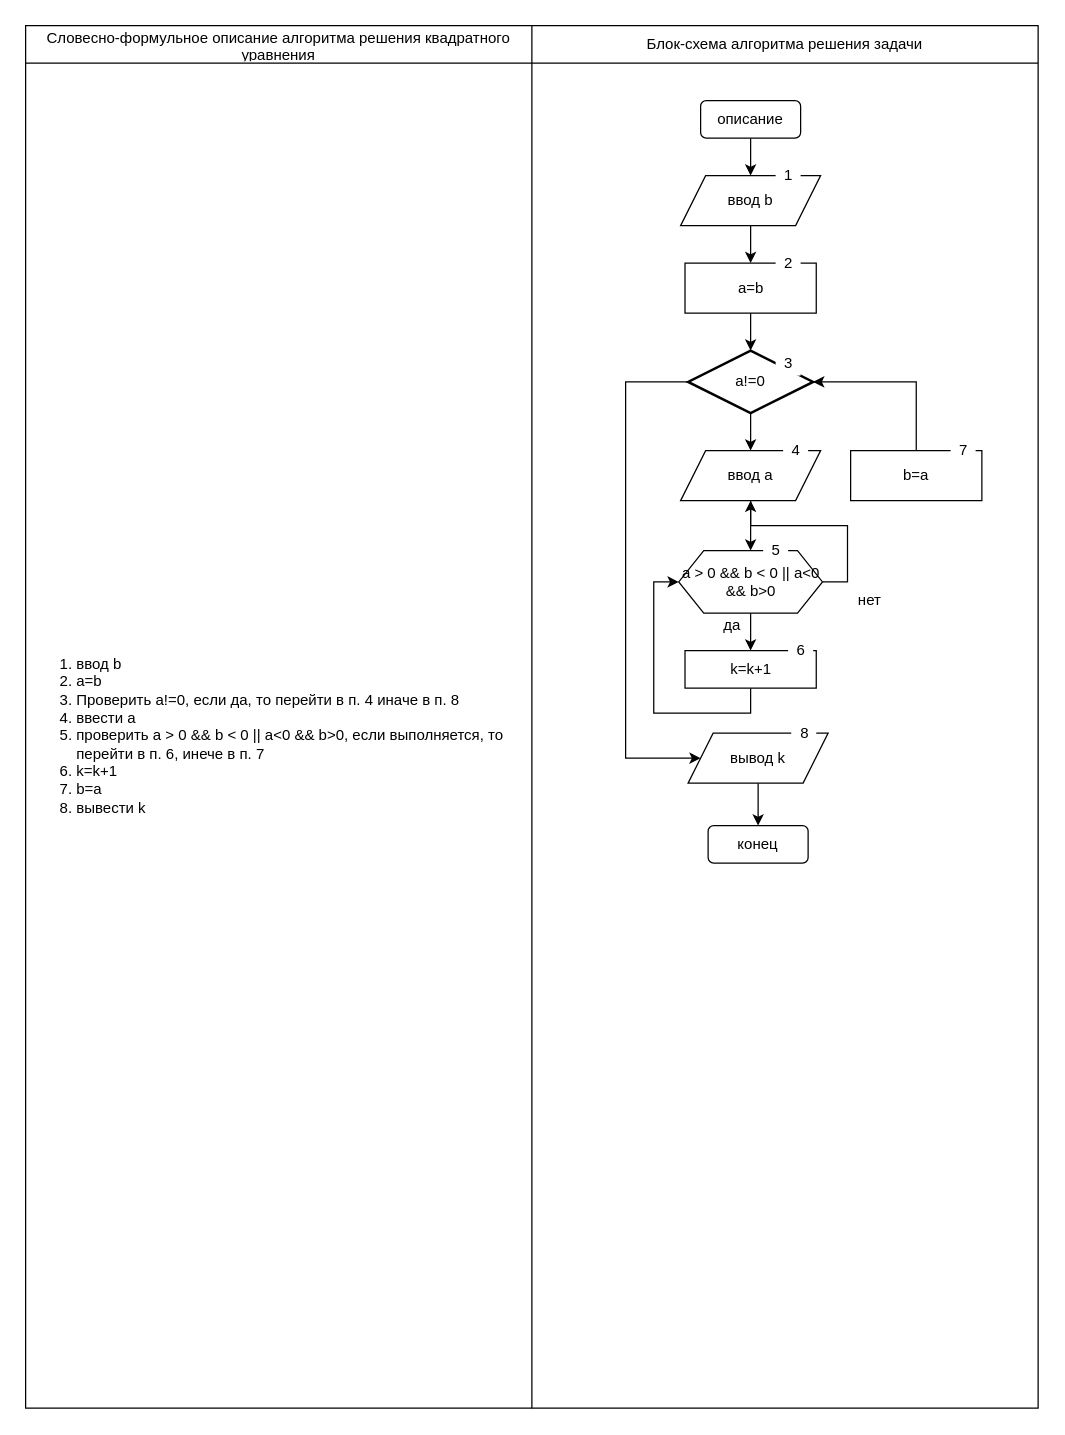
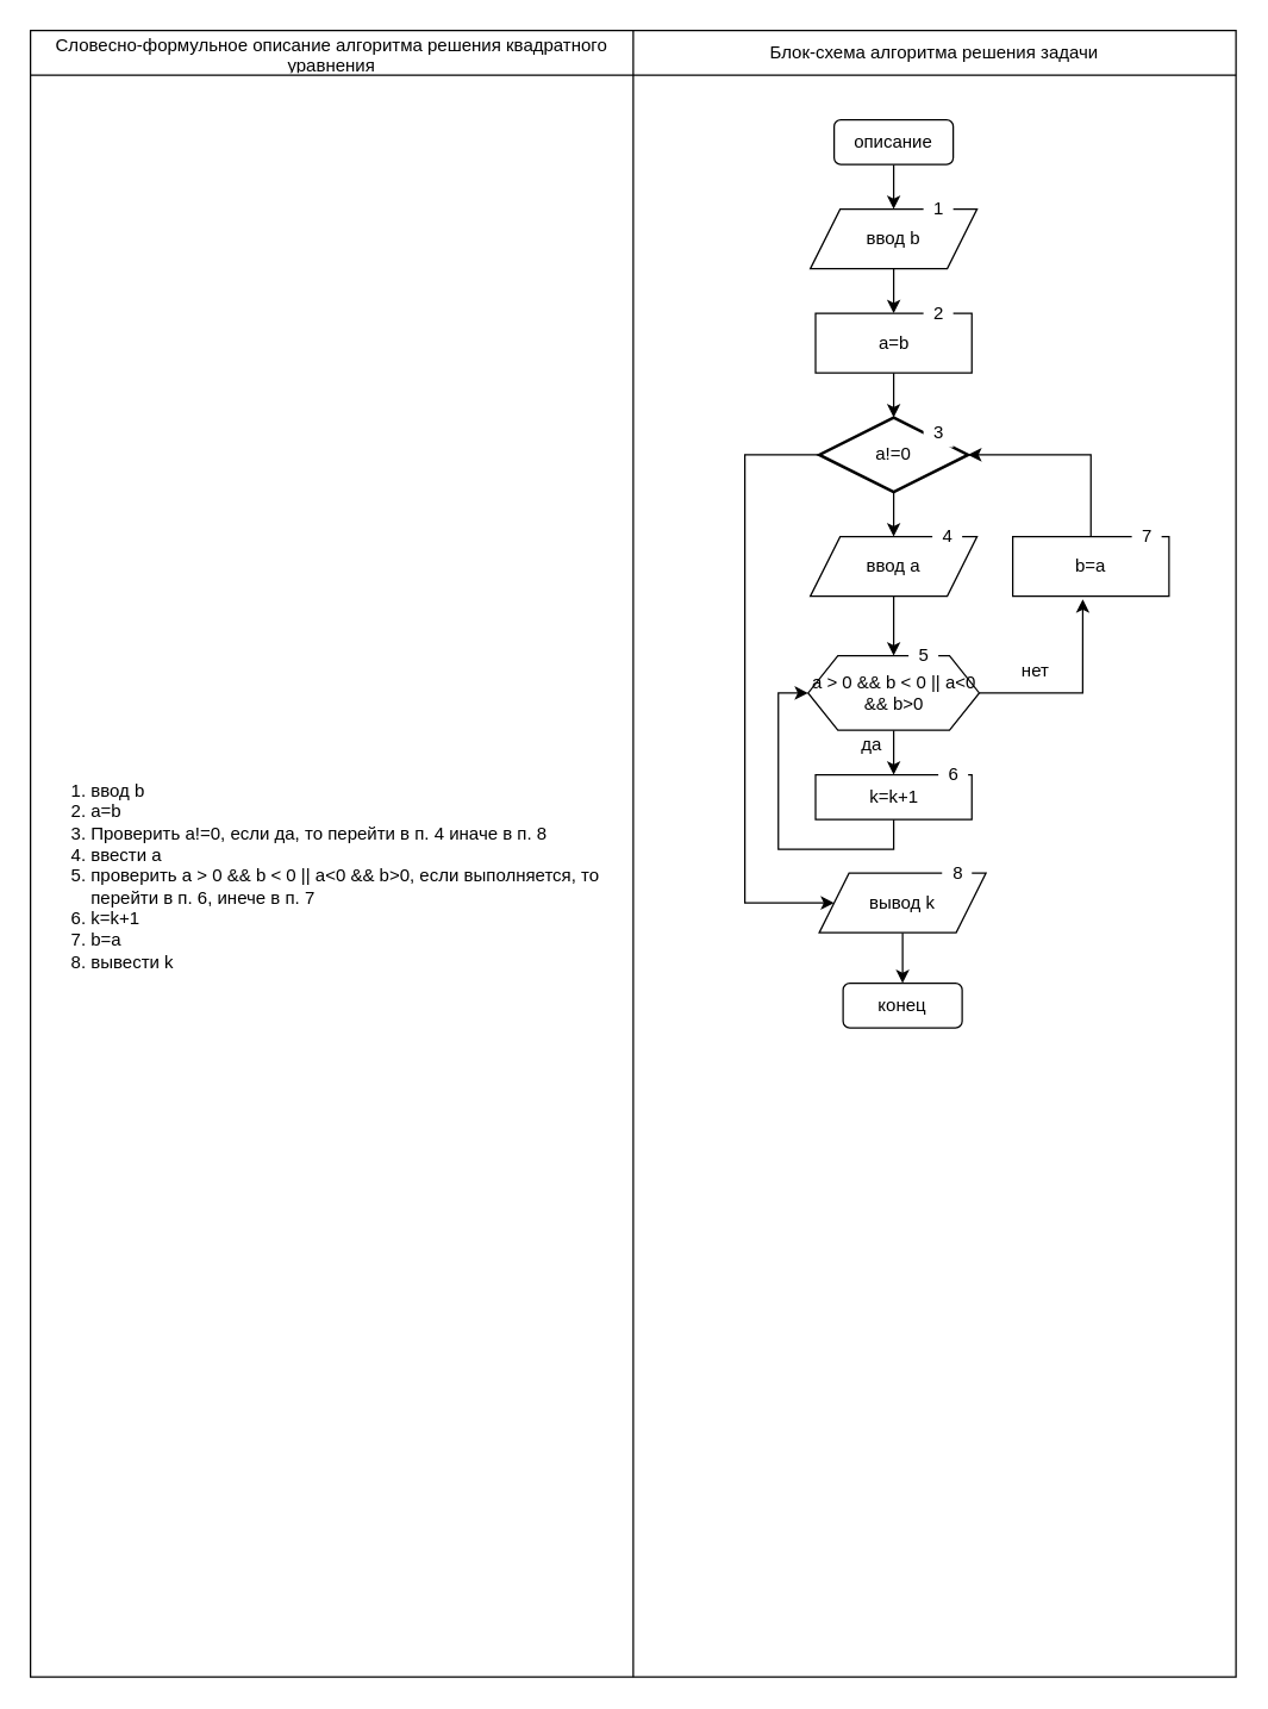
  <mxCell id="0" />
  <mxCell id="1" parent="0" />
  <mxCell id="2" value="" style="shape=table;startSize=0;container=1;collapsible=0;childLayout=tableLayout;" vertex="1" parent="1"><mxGeometry x="20" y="20" width="810" height="1106" as="geometry" /></mxCell>
  <mxCell id="3" value="" style="shape=partialRectangle;collapsible=0;dropTarget=0;pointerEvents=0;fillColor=none;top=0;left=0;bottom=0;right=0;points=[[0,0.5],[1,0.5]];portConstraint=eastwest;" vertex="1" parent="2"><mxGeometry width="810" height="30" as="geometry" /></mxCell>
  <mxCell id="4" value="Словесно-формульное описание алгоритма решения квадратного уравнения" style="shape=partialRectangle;html=1;whiteSpace=wrap;connectable=0;overflow=hidden;fillColor=none;top=0;left=0;bottom=0;right=0;pointerEvents=1;" vertex="1" parent="3"><mxGeometry width="405" height="30" as="geometry"><mxRectangle width="405" height="30" as="alternateBounds" /></mxGeometry></mxCell>
  <mxCell id="5" value="Блок-схема алгоритма решения задачи" style="shape=partialRectangle;html=1;whiteSpace=wrap;connectable=0;overflow=hidden;fillColor=none;top=0;left=0;bottom=0;right=0;pointerEvents=1;" vertex="1" parent="3"><mxGeometry x="405" width="405" height="30" as="geometry"><mxRectangle width="405" height="30" as="alternateBounds" /></mxGeometry></mxCell>
  <mxCell id="6" value="" style="shape=partialRectangle;collapsible=0;dropTarget=0;pointerEvents=0;fillColor=none;top=0;left=0;bottom=0;right=0;points=[[0,0.5],[1,0.5]];portConstraint=eastwest;" vertex="1" parent="2"><mxGeometry y="30" width="810" height="1076" as="geometry" /></mxCell>
  <mxCell id="7" value="&lt;div align=&quot;left&quot;&gt;&lt;ol&gt;&lt;li&gt;ввод b&lt;/li&gt;&lt;li&gt;a=b&lt;/li&gt;&lt;li&gt;Проверить a!=0, если да, то перейти в п. 4 иначе в п. 8&lt;/li&gt;&lt;li&gt;ввести а&lt;/li&gt;&lt;li&gt;проверить a &amp;gt; 0 &amp;amp;&amp;amp; b &amp;lt; 0 || a&amp;lt;0 &amp;amp;&amp;amp; b&amp;gt;0, если выполняется, то перейти в п. 6, инече в п. 7&lt;/li&gt;&lt;li&gt;k=k+1&lt;/li&gt;&lt;li&gt;b=a&lt;/li&gt;&lt;li&gt;вывести k&lt;br&gt;&lt;/li&gt;&lt;/ol&gt;&lt;/div&gt;" style="shape=partialRectangle;html=1;whiteSpace=wrap;connectable=0;overflow=hidden;fillColor=none;top=0;left=0;bottom=0;right=0;pointerEvents=1;" vertex="1" parent="6"><mxGeometry width="405" height="1076" as="geometry"><mxRectangle width="405" height="1076" as="alternateBounds" /></mxGeometry></mxCell>
  <mxCell id="8" value="" style="shape=partialRectangle;html=1;whiteSpace=wrap;connectable=0;overflow=hidden;fillColor=none;top=0;left=0;bottom=0;right=0;pointerEvents=1;" vertex="1" parent="6"><mxGeometry x="405" width="405" height="1076" as="geometry"><mxRectangle width="405" height="1076" as="alternateBounds" /></mxGeometry></mxCell>
  <mxCell id="9" style="edgeStyle=orthogonalEdgeStyle;rounded=0;orthogonalLoop=1;jettySize=auto;html=1;exitX=0.5;exitY=1;exitDx=0;exitDy=0;" edge="1" parent="1" source="10"><mxGeometry relative="1" as="geometry"><mxPoint x="600" y="140" as="targetPoint" /></mxGeometry></mxCell>
  <mxCell id="10" value="описание" style="rounded=1;whiteSpace=wrap;html=1;" vertex="1" parent="1"><mxGeometry x="560" y="80" width="80" height="30" as="geometry" /></mxCell>
  <mxCell id="11" style="edgeStyle=orthogonalEdgeStyle;rounded=0;orthogonalLoop=1;jettySize=auto;html=1;exitX=0.5;exitY=1;exitDx=0;exitDy=0;" edge="1" parent="1" source="12"><mxGeometry relative="1" as="geometry"><mxPoint x="600" y="210" as="targetPoint" /></mxGeometry></mxCell>
  <mxCell id="12" value="ввод b" style="shape=parallelogram;perimeter=parallelogramPerimeter;whiteSpace=wrap;html=1;fixedSize=1;" vertex="1" parent="1"><mxGeometry x="544" y="140" width="112" height="40" as="geometry" /></mxCell>
  <mxCell id="13" style="edgeStyle=orthogonalEdgeStyle;rounded=0;orthogonalLoop=1;jettySize=auto;html=1;exitX=0.5;exitY=1;exitDx=0;exitDy=0;" edge="1" parent="1" source="14"><mxGeometry relative="1" as="geometry"><mxPoint x="600" y="280" as="targetPoint" /></mxGeometry></mxCell>
  <mxCell id="14" value="a=b" style="rounded=0;whiteSpace=wrap;html=1;" vertex="1" parent="1"><mxGeometry x="547.5" y="210" width="105" height="40" as="geometry" /></mxCell>
  <mxCell id="15" style="edgeStyle=orthogonalEdgeStyle;rounded=0;orthogonalLoop=1;jettySize=auto;html=1;exitX=0.5;exitY=1;exitDx=0;exitDy=0;exitPerimeter=0;" edge="1" parent="1" source="17"><mxGeometry relative="1" as="geometry"><mxPoint x="600" y="360" as="targetPoint" /></mxGeometry></mxCell>
  <mxCell id="16" style="edgeStyle=orthogonalEdgeStyle;rounded=0;orthogonalLoop=1;jettySize=auto;html=1;exitX=0;exitY=0.5;exitDx=0;exitDy=0;exitPerimeter=0;entryX=0;entryY=0.5;entryDx=0;entryDy=0;" edge="1" parent="1" source="17" target="30"><mxGeometry relative="1" as="geometry"><Array as="points"><mxPoint x="500" y="305" /><mxPoint x="500" y="606" /></Array></mxGeometry></mxCell>
  <mxCell id="17" value="a!=0" style="strokeWidth=2;html=1;shape=mxgraph.flowchart.decision;whiteSpace=wrap;fontFamily=Helvetica;" vertex="1" parent="1"><mxGeometry x="550" y="280" width="100" height="50" as="geometry" /></mxCell>
  <mxCell id="18" style="edgeStyle=orthogonalEdgeStyle;rounded=0;orthogonalLoop=1;jettySize=auto;html=1;exitX=0.5;exitY=1;exitDx=0;exitDy=0;" edge="1" parent="1" source="19"><mxGeometry relative="1" as="geometry"><mxPoint x="600" y="440" as="targetPoint" /></mxGeometry></mxCell>
  <mxCell id="19" value="ввод a" style="shape=parallelogram;perimeter=parallelogramPerimeter;whiteSpace=wrap;html=1;fixedSize=1;" vertex="1" parent="1"><mxGeometry x="544" y="360" width="112" height="40" as="geometry" /></mxCell>
  <mxCell id="20" style="edgeStyle=orthogonalEdgeStyle;rounded=0;orthogonalLoop=1;jettySize=auto;html=1;exitX=0.5;exitY=1;exitDx=0;exitDy=0;" edge="1" parent="1" source="22"><mxGeometry relative="1" as="geometry"><mxPoint x="600" y="520" as="targetPoint" /></mxGeometry></mxCell>
- <mxCell id="21" style="edgeStyle=orthogonalEdgeStyle;rounded=0;orthogonalLoop=1;jettySize=auto;html=1;exitX=1;exitY=0.5;exitDx=0;exitDy=0;" edge="1" parent="1" source="22" target="19"><mxGeometry relative="1" as="geometry" /></mxCell>
+ <mxCell id="21" style="edgeStyle=orthogonalEdgeStyle;rounded=0;orthogonalLoop=1;jettySize=auto;html=1;exitX=1;exitY=0.5;exitDx=0;exitDy=0;entryX=0.448;entryY=1.05;entryDx=0;entryDy=0;entryPerimeter=0;" edge="1" parent="1" source="22" target="28"><mxGeometry relative="1" as="geometry" /></mxCell>
  <mxCell id="22" value="a &amp;gt; 0 &amp;amp;&amp;amp; b &amp;lt; 0 || a&amp;lt;0 &amp;amp;&amp;amp; b&amp;gt;0" style="shape=hexagon;perimeter=hexagonPerimeter2;whiteSpace=wrap;html=1;fixedSize=1;" vertex="1" parent="1"><mxGeometry x="542.5" y="440" width="115" height="50" as="geometry" /></mxCell>
  <mxCell id="23" value="да" style="text;html=1;align=center;verticalAlign=middle;resizable=0;points=[];autosize=1;strokeColor=none;fillColor=none;" vertex="1" parent="1"><mxGeometry x="570" y="490" width="30" height="20" as="geometry" /></mxCell>
- <mxCell id="24" value="нет" style="text;html=1;align=center;verticalAlign=middle;resizable=0;points=[];autosize=1;strokeColor=none;fillColor=none;" vertex="1" parent="1"><mxGeometry x="680" y="470" width="30" height="20" as="geometry" /></mxCell>
+ <mxCell id="24" value="нет" style="text;html=1;align=center;verticalAlign=middle;resizable=0;points=[];autosize=1;strokeColor=none;fillColor=none;" vertex="1" parent="1"><mxGeometry x="680" y="440" width="30" height="20" as="geometry" /></mxCell>
  <mxCell id="25" style="edgeStyle=orthogonalEdgeStyle;rounded=0;orthogonalLoop=1;jettySize=auto;html=1;exitX=0.5;exitY=1;exitDx=0;exitDy=0;entryX=0;entryY=0.5;entryDx=0;entryDy=0;" edge="1" parent="1" source="26" target="22"><mxGeometry relative="1" as="geometry" /></mxCell>
  <mxCell id="26" value="k=k+1" style="rounded=0;whiteSpace=wrap;html=1;" vertex="1" parent="1"><mxGeometry x="547.5" y="520" width="105" height="30" as="geometry" /></mxCell>
  <mxCell id="27" style="edgeStyle=orthogonalEdgeStyle;rounded=0;orthogonalLoop=1;jettySize=auto;html=1;exitX=0.5;exitY=0;exitDx=0;exitDy=0;entryX=1;entryY=0.5;entryDx=0;entryDy=0;entryPerimeter=0;" edge="1" parent="1" source="28" target="17"><mxGeometry relative="1" as="geometry" /></mxCell>
  <mxCell id="28" value="b=a" style="rounded=0;whiteSpace=wrap;html=1;" vertex="1" parent="1"><mxGeometry x="680" y="360" width="105" height="40" as="geometry" /></mxCell>
  <mxCell id="29" style="edgeStyle=orthogonalEdgeStyle;rounded=0;orthogonalLoop=1;jettySize=auto;html=1;exitX=0.5;exitY=1;exitDx=0;exitDy=0;" edge="1" parent="1" source="30"><mxGeometry relative="1" as="geometry"><mxPoint x="606" y="660" as="targetPoint" /></mxGeometry></mxCell>
  <mxCell id="30" value="вывод k" style="shape=parallelogram;perimeter=parallelogramPerimeter;whiteSpace=wrap;html=1;fixedSize=1;" vertex="1" parent="1"><mxGeometry x="550" y="586" width="112" height="40" as="geometry" /></mxCell>
  <mxCell id="31" value="конец" style="rounded=1;whiteSpace=wrap;html=1;" vertex="1" parent="1"><mxGeometry x="566" y="660" width="80" height="30" as="geometry" /></mxCell>
  <mxCell id="32" value="1" style="text;html=1;align=center;verticalAlign=middle;resizable=0;points=[];autosize=1;strokeColor=none;fillColor=#FFFFFF;" vertex="1" parent="1"><mxGeometry x="620" y="130" width="20" height="20" as="geometry" /></mxCell>
  <mxCell id="33" value="2" style="text;html=1;align=center;verticalAlign=middle;resizable=0;points=[];autosize=1;strokeColor=none;fillColor=#FFFFFF;" vertex="1" parent="1"><mxGeometry x="620" y="200" width="20" height="20" as="geometry" /></mxCell>
  <mxCell id="34" value="3" style="text;html=1;align=center;verticalAlign=middle;resizable=0;points=[];autosize=1;strokeColor=none;fillColor=#FFFFFF;" vertex="1" parent="1"><mxGeometry x="620" y="280" width="20" height="20" as="geometry" /></mxCell>
  <mxCell id="35" value="4" style="text;html=1;align=center;verticalAlign=middle;resizable=0;points=[];autosize=1;strokeColor=none;fillColor=#FFFFFF;" vertex="1" parent="1"><mxGeometry x="626" y="350" width="20" height="20" as="geometry" /></mxCell>
  <mxCell id="36" value="7" style="text;html=1;align=center;verticalAlign=middle;resizable=0;points=[];autosize=1;strokeColor=none;fillColor=#FFFFFF;" vertex="1" parent="1"><mxGeometry x="760" y="350" width="20" height="20" as="geometry" /></mxCell>
  <mxCell id="37" value="5" style="text;html=1;align=center;verticalAlign=middle;resizable=0;points=[];autosize=1;strokeColor=none;fillColor=#FFFFFF;" vertex="1" parent="1"><mxGeometry x="610" y="430" width="20" height="20" as="geometry" /></mxCell>
  <mxCell id="38" value="6" style="text;html=1;align=center;verticalAlign=middle;resizable=0;points=[];autosize=1;strokeColor=none;fillColor=#FFFFFF;" vertex="1" parent="1"><mxGeometry x="630" y="510" width="20" height="20" as="geometry" /></mxCell>
  <mxCell id="39" value="8" style="text;html=1;align=center;verticalAlign=middle;resizable=0;points=[];autosize=1;strokeColor=none;fillColor=#FFFFFF;" vertex="1" parent="1"><mxGeometry x="632.5" y="576" width="20" height="20" as="geometry" /></mxCell>
